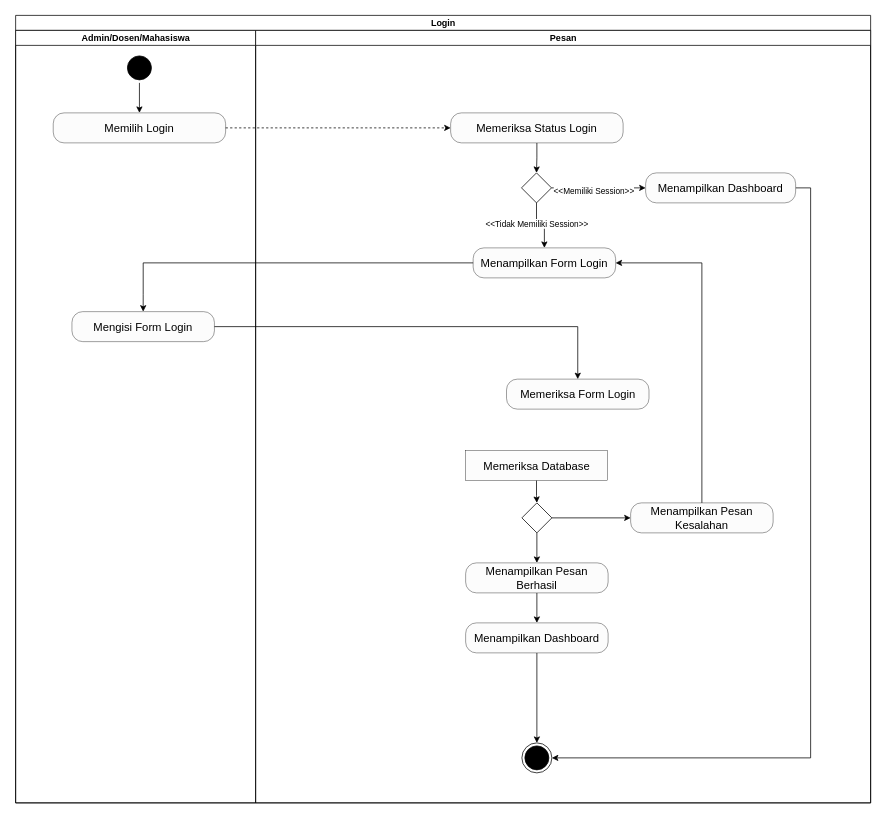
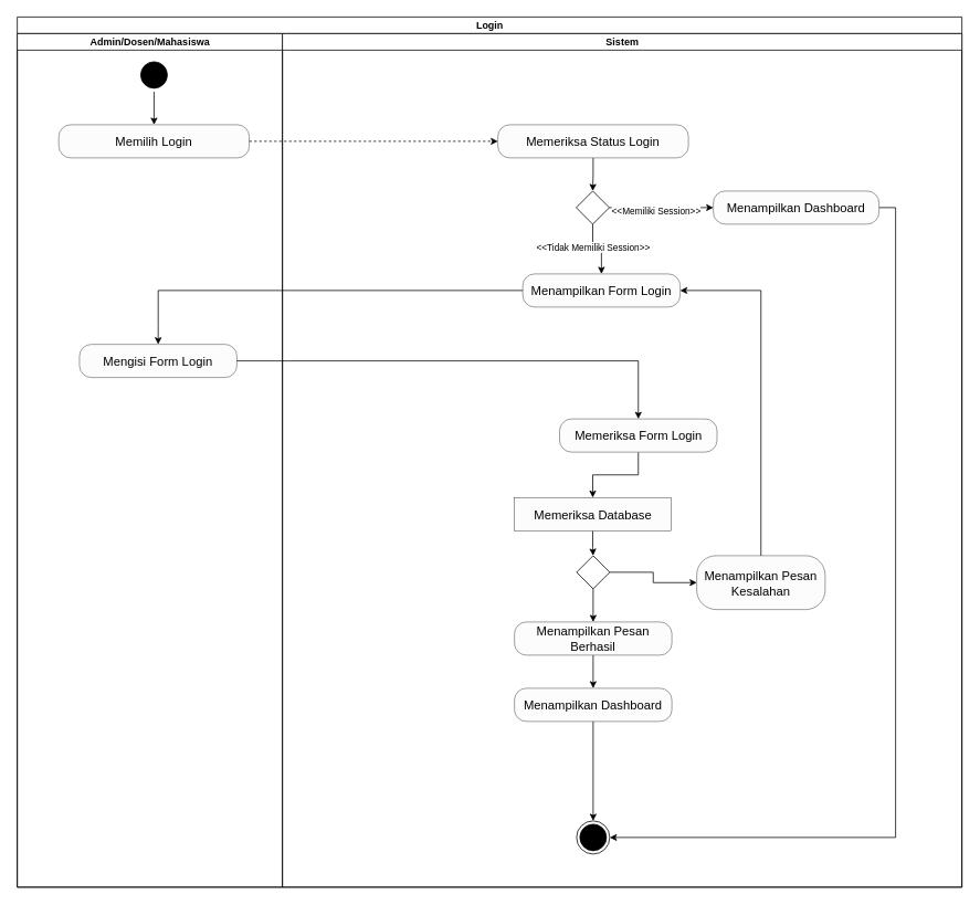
  <mxCell id="0" />
  <mxCell id="1" parent="0" />
  <mxCell id="2" value="Login" style="swimlane;childLayout=stackLayout;resizeParent=1;resizeParentMax=0;startSize=20;html=1;" vertex="1" parent="1"><mxGeometry x="20" y="20" width="1140" height="1050" as="geometry" /></mxCell>
  <mxCell id="3" value="Admin/Dosen/Mahasiswa" style="swimlane;startSize=20;html=1;" vertex="1" parent="2"><mxGeometry y="20" width="320" height="1030" as="geometry" /></mxCell>
  <mxCell id="4" style="edgeStyle=orthogonalEdgeStyle;rounded=0;orthogonalLoop=1;jettySize=auto;html=1;entryX=0.5;entryY=0;entryDx=0;entryDy=0;" edge="1" parent="3" source="5" target="6"><mxGeometry relative="1" as="geometry" /></mxCell>
  <mxCell id="5" value="" style="ellipse;html=1;shape=startState;fillColor=#000000;strokeColor=#000000;" vertex="1" parent="3"><mxGeometry x="145.07" y="30" width="40" height="40" as="geometry" /></mxCell>
  <mxCell id="6" value="Memilih Login" style="rounded=1;whiteSpace=wrap;html=1;fillColor=#FCFCFC;arcSize=36;strokeWidth=0.5;fontSize=15;" vertex="1" parent="3"><mxGeometry x="50.13" y="110" width="229.87" height="40" as="geometry" /></mxCell>
  <mxCell id="7" value="Mengisi Form Login" style="rounded=1;whiteSpace=wrap;html=1;fillColor=#FCFCFC;arcSize=36;strokeWidth=0.5;fontSize=15;" vertex="1" parent="3"><mxGeometry x="75.07" y="375" width="190" height="40" as="geometry" /></mxCell>
  <mxCell id="8" style="edgeStyle=orthogonalEdgeStyle;rounded=0;orthogonalLoop=1;jettySize=auto;html=1;entryX=0;entryY=0.5;entryDx=0;entryDy=0;exitX=1;exitY=0.5;exitDx=0;exitDy=0;dashed=1;" edge="1" parent="2" source="6" target="11"><mxGeometry relative="1" as="geometry"><mxPoint x="324.0" y="150.0" as="sourcePoint" /></mxGeometry></mxCell>
- <mxCell id="9" value="Pesan" style="swimlane;startSize=20;html=1;" vertex="1" parent="2"><mxGeometry x="320" y="20" width="820" height="1030" as="geometry" /></mxCell>
+ <mxCell id="9" value="Sistem" style="swimlane;startSize=20;html=1;" vertex="1" parent="2"><mxGeometry x="320" y="20" width="820" height="1030" as="geometry" /></mxCell>
  <mxCell id="10" style="edgeStyle=orthogonalEdgeStyle;rounded=0;orthogonalLoop=1;jettySize=auto;html=1;entryX=0.5;entryY=0;entryDx=0;entryDy=0;" edge="1" parent="9" source="11" target="16"><mxGeometry relative="1" as="geometry" /></mxCell>
  <mxCell id="11" value="Memeriksa Status Login" style="rounded=1;whiteSpace=wrap;html=1;fillColor=#FCFCFC;arcSize=36;strokeWidth=0.5;fontSize=15;" vertex="1" parent="9"><mxGeometry x="260" y="110" width="230" height="40" as="geometry" /></mxCell>
  <mxCell id="12" style="edgeStyle=orthogonalEdgeStyle;rounded=0;orthogonalLoop=1;jettySize=auto;html=1;entryX=0.5;entryY=0;entryDx=0;entryDy=0;" edge="1" parent="9" source="16" target="17"><mxGeometry relative="1" as="geometry" /></mxCell>
  <mxCell id="13" value="&amp;lt;&amp;lt;Tidak Memiliki Session&amp;gt;&amp;gt;" style="edgeLabel;html=1;align=center;verticalAlign=middle;resizable=0;points=[];" connectable="0" vertex="1" parent="12"><mxGeometry x="-0.381" y="2" relative="1" as="geometry"><mxPoint x="-2" y="5" as="offset" /></mxGeometry></mxCell>
  <mxCell id="14" style="edgeStyle=orthogonalEdgeStyle;rounded=0;orthogonalLoop=1;jettySize=auto;html=1;entryX=0;entryY=0.5;entryDx=0;entryDy=0;" edge="1" parent="9" source="16" target="20"><mxGeometry relative="1" as="geometry"><mxPoint x="481" y="210" as="targetPoint" /></mxGeometry></mxCell>
  <mxCell id="15" value="&amp;lt;&amp;lt;Memiliki Session&amp;gt;&amp;gt;" style="edgeLabel;html=1;align=center;verticalAlign=middle;resizable=0;points=[];" vertex="1" connectable="0" parent="14"><mxGeometry x="-0.118" y="-3" relative="1" as="geometry"><mxPoint x="1" as="offset" /></mxGeometry></mxCell>
  <mxCell id="16" value="" style="rhombus;" vertex="1" parent="9"><mxGeometry x="354.5" y="190" width="40" height="40" as="geometry" /></mxCell>
  <mxCell id="17" value="Menampilkan Form Login" style="rounded=1;whiteSpace=wrap;html=1;fillColor=#FCFCFC;arcSize=36;strokeWidth=0.5;fontSize=15;" vertex="1" parent="9"><mxGeometry x="290" y="290" width="190" height="40" as="geometry" /></mxCell>
  <mxCell id="18" value="" style="ellipse;html=1;shape=endState;fillColor=#000000;strokeColor=#000000;" vertex="1" parent="9"><mxGeometry x="355" y="950" width="40" height="40" as="geometry" /></mxCell>
  <mxCell id="19" style="edgeStyle=orthogonalEdgeStyle;rounded=0;orthogonalLoop=1;jettySize=auto;html=1;entryX=1;entryY=0.5;entryDx=0;entryDy=0;" edge="1" parent="9" source="20" target="18"><mxGeometry relative="1" as="geometry"><Array as="points"><mxPoint x="740" y="210" /><mxPoint x="740" y="970" /></Array></mxGeometry></mxCell>
  <mxCell id="20" value="Menampilkan Dashboard" style="rounded=1;whiteSpace=wrap;html=1;fillColor=#FCFCFC;arcSize=36;strokeWidth=0.5;fontSize=15;" vertex="1" parent="9"><mxGeometry x="520" y="190" width="200" height="40" as="geometry" /></mxCell>
+ <mxCell id="21" style="edgeStyle=orthogonalEdgeStyle;rounded=0;orthogonalLoop=1;jettySize=auto;html=1;entryX=0.5;entryY=0;entryDx=0;entryDy=0;" edge="1" parent="9" source="22" target="24"><mxGeometry relative="1" as="geometry"><mxPoint x="375.0" y="550" as="targetPoint" /></mxGeometry></mxCell>
  <mxCell id="22" value="Memeriksa Form Login" style="rounded=1;whiteSpace=wrap;html=1;fillColor=#FCFCFC;arcSize=36;strokeWidth=0.5;fontSize=15;" vertex="1" parent="9"><mxGeometry x="334.5" y="465" width="190" height="40" as="geometry" /></mxCell>
  <mxCell id="23" style="edgeStyle=orthogonalEdgeStyle;rounded=0;orthogonalLoop=1;jettySize=auto;html=1;entryX=0.5;entryY=0;entryDx=0;entryDy=0;" edge="1" parent="9" source="24" target="27"><mxGeometry relative="1" as="geometry" /></mxCell>
  <mxCell id="24" value="Memeriksa Database" style="whiteSpace=wrap;html=1;fillColor=#FCFCFC;arcSize=36;strokeWidth=0.5;fontSize=15;rounded=0;" vertex="1" parent="9"><mxGeometry x="279.5" y="560" width="190" height="40" as="geometry" /></mxCell>
  <mxCell id="25" style="edgeStyle=orthogonalEdgeStyle;rounded=0;orthogonalLoop=1;jettySize=auto;html=1;entryX=0.5;entryY=0;entryDx=0;entryDy=0;" edge="1" parent="9" source="27" target="29"><mxGeometry relative="1" as="geometry" /></mxCell>
  <mxCell id="26" style="edgeStyle=orthogonalEdgeStyle;rounded=0;orthogonalLoop=1;jettySize=auto;html=1;entryX=0;entryY=0.5;entryDx=0;entryDy=0;" edge="1" parent="9" source="27" target="33"><mxGeometry relative="1" as="geometry" /></mxCell>
  <mxCell id="27" value="" style="rhombus;" vertex="1" parent="9"><mxGeometry x="355.0" y="630" width="40" height="40" as="geometry" /></mxCell>
  <mxCell id="28" style="edgeStyle=orthogonalEdgeStyle;rounded=0;orthogonalLoop=1;jettySize=auto;html=1;entryX=0.5;entryY=0;entryDx=0;entryDy=0;" edge="1" parent="9" source="29" target="31"><mxGeometry relative="1" as="geometry" /></mxCell>
  <mxCell id="29" value="Menampilkan Pesan Berhasil" style="rounded=1;whiteSpace=wrap;html=1;fillColor=#FCFCFC;arcSize=36;strokeWidth=0.5;fontSize=15;" vertex="1" parent="9"><mxGeometry x="280" y="710" width="190" height="40" as="geometry" /></mxCell>
  <mxCell id="30" style="edgeStyle=orthogonalEdgeStyle;rounded=0;orthogonalLoop=1;jettySize=auto;html=1;entryX=0.5;entryY=0;entryDx=0;entryDy=0;" edge="1" parent="9" source="31" target="18"><mxGeometry relative="1" as="geometry" /></mxCell>
  <mxCell id="31" value="Menampilkan Dashboard" style="rounded=1;whiteSpace=wrap;html=1;fillColor=#FCFCFC;arcSize=36;strokeWidth=0.5;fontSize=15;" vertex="1" parent="9"><mxGeometry x="280" y="790" width="190" height="40" as="geometry" /></mxCell>
  <mxCell id="32" style="edgeStyle=orthogonalEdgeStyle;rounded=0;orthogonalLoop=1;jettySize=auto;html=1;entryX=1;entryY=0.5;entryDx=0;entryDy=0;exitX=0.5;exitY=0;exitDx=0;exitDy=0;" edge="1" parent="9" source="33" target="17"><mxGeometry relative="1" as="geometry" /></mxCell>
- <mxCell id="33" value="Menampilkan Pesan Kesalahan" style="rounded=1;whiteSpace=wrap;html=1;fillColor=#FCFCFC;arcSize=36;strokeWidth=0.5;fontSize=15;" vertex="1" parent="9"><mxGeometry x="500" y="630" width="190" height="40" as="geometry" /></mxCell>
+ <mxCell id="33" value="Menampilkan Pesan Kesalahan" style="rounded=1;whiteSpace=wrap;html=1;fillColor=#FCFCFC;arcSize=36;strokeWidth=0.5;fontSize=15;" vertex="1" parent="9"><mxGeometry x="500" y="630" width="155" height="65" as="geometry" /></mxCell>
  <mxCell id="34" style="edgeStyle=orthogonalEdgeStyle;rounded=0;orthogonalLoop=1;jettySize=auto;html=1;entryX=0.5;entryY=0;entryDx=0;entryDy=0;" edge="1" parent="2" source="17" target="7"><mxGeometry relative="1" as="geometry" /></mxCell>
  <mxCell id="35" style="edgeStyle=orthogonalEdgeStyle;rounded=0;orthogonalLoop=1;jettySize=auto;html=1;entryX=0.5;entryY=0;entryDx=0;entryDy=0;" edge="1" parent="2" source="7" target="22"><mxGeometry relative="1" as="geometry" /></mxCell>
